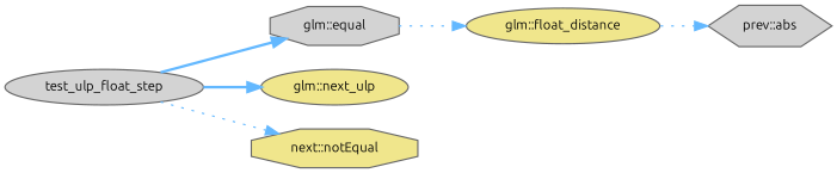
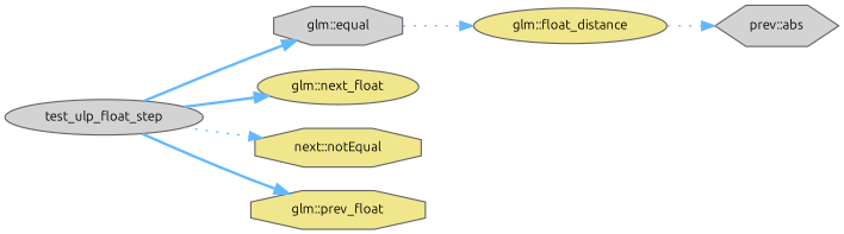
  digraph {
    fontname=Ubuntu
    rankdir=LR
    node [color=grey40 fillcolor=khaki fontname=Ubuntu fontsize=10 shape=ellipse style=filled]
    edge [color=steelblue1 fontname=Ubuntu fontsize=10 labelfontname=Helvetica labelfontsize=10 style=bold]
    n1 [color=gray40 fillcolor=lightgrey fontcolor=black height=0.2 label=test_ulp_float_step width=0.4]
    n2 [fillcolor=lightgrey height=0.2 label="glm::equal" shape=octagon width=0.4]
-   n3 [height=0.2 label="glm::next_ulp" width=0.4]
+   n3 [height=0.2 label="glm::next_float" width=0.4]
    n4 [height=0.2 label="next::notEqual" shape=octagon width=0.4]
+   n5 [height=0.2 label="glm::prev_float" shape=octagon width=0.4]
    n6 [height=0.2 label="glm::float_distance" width=0.4]
    n7 [fillcolor=lightgrey height=0.2 label="prev::abs" shape=hexagon width=0.4]
    n1 -> n2
    n1 -> n3
    n1 -> n4 [style=dotted]
+   n1 -> n5
    n2 -> n6 [style=dotted]
    n6 -> n7 [style=dotted]
  }
